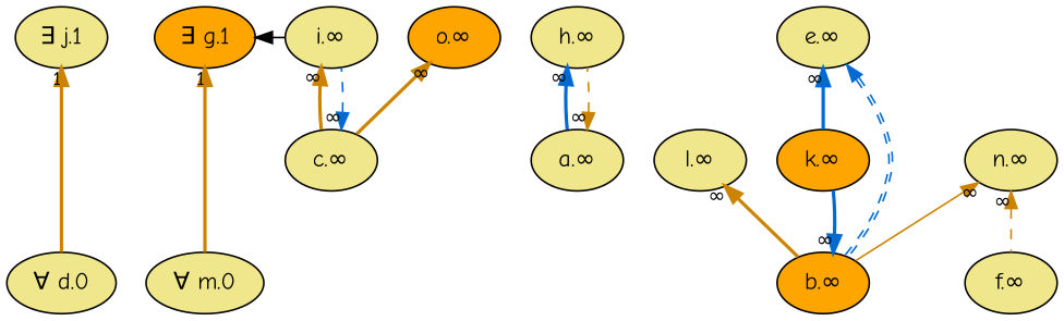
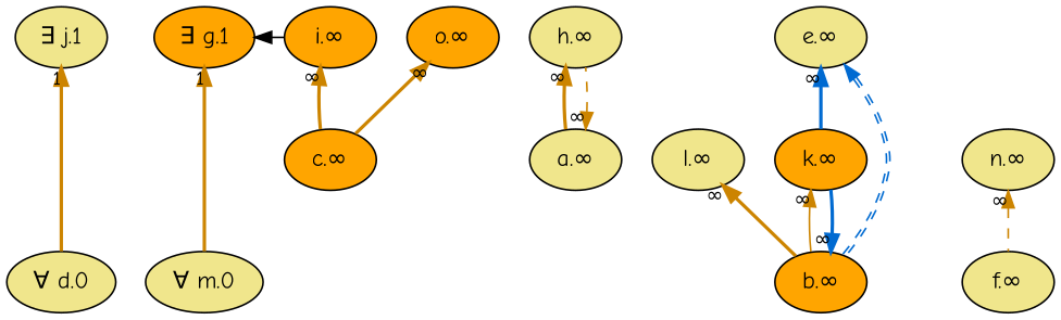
  digraph {
    fontname="Comic Neue"
    node [fillcolor=khaki fontname="Comic Neue" fontsize=14 style=filled]
    edge [color="#cc8400" dir=back fontname="Comic Neue" fontsize=12 labeldistance=1.5 style=bold taillabel="∞"]
    n1 [label="∀ d.0"]
    n2 [label="∀ m.0"]
    n3 [fillcolor=orange label="∃ g.1"]
    n4 [label="∃ j.1"]
-   n5 [label="i.∞"]
-   n6 [label="c.∞"]
+   n5 [fillcolor=orange label="i.∞"]
+   n6 [fillcolor=orange label="c.∞"]
    n7 [label="h.∞"]
    n8 [label="a.∞"]
    n9 [fillcolor=orange label="k.∞"]
    n10 [fillcolor=orange label="b.∞"]
    n11 [label="l.∞"]
    n12 [fillcolor=orange label="o.∞"]
    n13 [label="e.∞"]
    n14 [label="n.∞"]
    n15 [label="f.∞"]
    subgraph sub_1 {
      rank=max
      n1
      n2
    }
    subgraph sub_2 {
      rank=min
      n3
      n4
    }
    n3 -> n2 [taillabel=1]
    n3 -> n5 [color=black constraint=false style=solid taillabel=""]
    n4 -> n1 [taillabel=1]
    n5 -> n6
-   n6 -> n5 [color="#006ad1" style=dashed]
-   n7 -> n8 [color="#006ad1"]
+   n7 -> n8
    n8 -> n7 [style=dashed]
-   n14 -> n10 [style=solid]
+   n9 -> n10 [style=solid]
    n10 -> n9 [color="#006ad1"]
    n11 -> n10
    n12 -> n6
    n13 -> n9 [color="#006ad1"]
    n13 -> n10 [color="#006ad1:#006ad1" constraint=false style=dashed taillabel=""]
    n14 -> n15 [style=dashed]
  }
